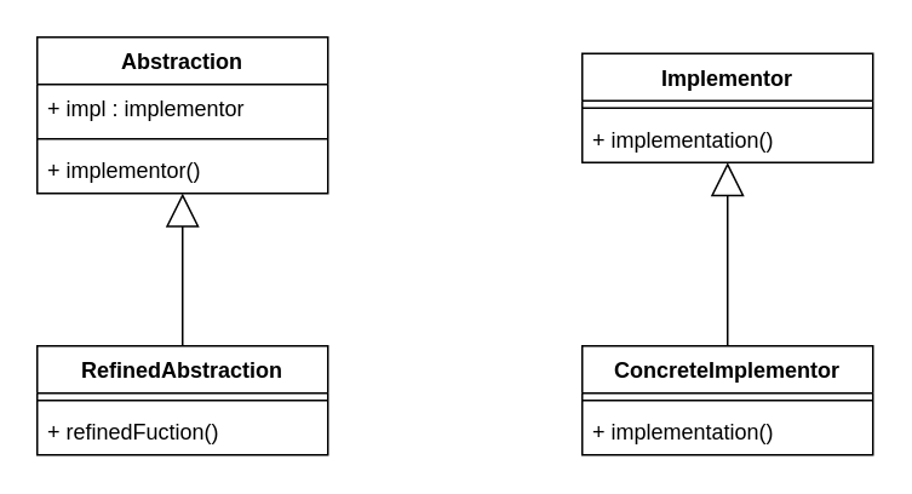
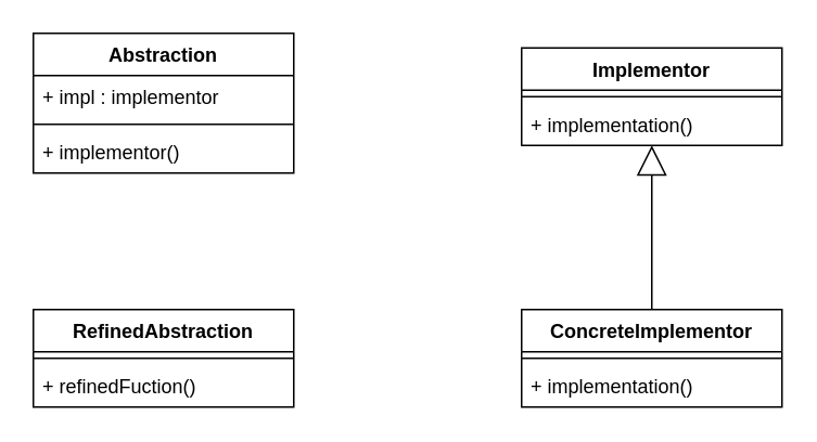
  <mxCell id="0" />
  <mxCell id="1" parent="0" />
  <mxCell id="2" value="Abstraction" style="swimlane;fontStyle=1;align=center;verticalAlign=top;childLayout=stackLayout;horizontal=1;startSize=26;horizontalStack=0;resizeParent=1;resizeParentMax=0;resizeLast=0;collapsible=1;marginBottom=0;" vertex="1" parent="1"><mxGeometry x="20" y="20" width="160" height="86" as="geometry" /></mxCell>
  <mxCell id="3" value="+ impl : implementor" style="text;strokeColor=none;fillColor=none;align=left;verticalAlign=top;spacingLeft=4;spacingRight=4;overflow=hidden;rotatable=0;points=[[0,0.5],[1,0.5]];portConstraint=eastwest;" vertex="1" parent="2"><mxGeometry y="26" width="160" height="26" as="geometry" /></mxCell>
  <mxCell id="4" value="" style="line;strokeWidth=1;fillColor=none;align=left;verticalAlign=middle;spacingTop=-1;spacingLeft=3;spacingRight=3;rotatable=0;labelPosition=right;points=[];portConstraint=eastwest;" vertex="1" parent="2"><mxGeometry y="52" width="160" height="8" as="geometry" /></mxCell>
  <mxCell id="5" value="+ implementor()" style="text;strokeColor=none;fillColor=none;align=left;verticalAlign=top;spacingLeft=4;spacingRight=4;overflow=hidden;rotatable=0;points=[[0,0.5],[1,0.5]];portConstraint=eastwest;" vertex="1" parent="2"><mxGeometry y="60" width="160" height="26" as="geometry" /></mxCell>
  <mxCell id="6" value="RefinedAbstraction" style="swimlane;fontStyle=1;align=center;verticalAlign=top;childLayout=stackLayout;horizontal=1;startSize=26;horizontalStack=0;resizeParent=1;resizeParentMax=0;resizeLast=0;collapsible=1;marginBottom=0;" vertex="1" parent="1"><mxGeometry x="20" y="190" width="160" height="60" as="geometry" /></mxCell>
  <mxCell id="7" value="" style="line;strokeWidth=1;fillColor=none;align=left;verticalAlign=middle;spacingTop=-1;spacingLeft=3;spacingRight=3;rotatable=0;labelPosition=right;points=[];portConstraint=eastwest;" vertex="1" parent="6"><mxGeometry y="26" width="160" height="8" as="geometry" /></mxCell>
  <mxCell id="8" value="+ refinedFuction()" style="text;strokeColor=none;fillColor=none;align=left;verticalAlign=top;spacingLeft=4;spacingRight=4;overflow=hidden;rotatable=0;points=[[0,0.5],[1,0.5]];portConstraint=eastwest;" vertex="1" parent="6"><mxGeometry y="34" width="160" height="26" as="geometry" /></mxCell>
  <mxCell id="9" value="Implementor" style="swimlane;fontStyle=1;align=center;verticalAlign=top;childLayout=stackLayout;horizontal=1;startSize=26;horizontalStack=0;resizeParent=1;resizeParentMax=0;resizeLast=0;collapsible=1;marginBottom=0;" vertex="1" parent="1"><mxGeometry x="320" y="29" width="160" height="60" as="geometry" /></mxCell>
  <mxCell id="10" value="" style="line;strokeWidth=1;fillColor=none;align=left;verticalAlign=middle;spacingTop=-1;spacingLeft=3;spacingRight=3;rotatable=0;labelPosition=right;points=[];portConstraint=eastwest;" vertex="1" parent="9"><mxGeometry y="26" width="160" height="8" as="geometry" /></mxCell>
  <mxCell id="11" value="+ implementation()" style="text;strokeColor=none;fillColor=none;align=left;verticalAlign=top;spacingLeft=4;spacingRight=4;overflow=hidden;rotatable=0;points=[[0,0.5],[1,0.5]];portConstraint=eastwest;" vertex="1" parent="9"><mxGeometry y="34" width="160" height="26" as="geometry" /></mxCell>
  <mxCell id="12" value="ConcreteImplementor" style="swimlane;fontStyle=1;align=center;verticalAlign=top;childLayout=stackLayout;horizontal=1;startSize=26;horizontalStack=0;resizeParent=1;resizeParentMax=0;resizeLast=0;collapsible=1;marginBottom=0;" vertex="1" parent="1"><mxGeometry x="320" y="190" width="160" height="60" as="geometry" /></mxCell>
  <mxCell id="13" value="" style="line;strokeWidth=1;fillColor=none;align=left;verticalAlign=middle;spacingTop=-1;spacingLeft=3;spacingRight=3;rotatable=0;labelPosition=right;points=[];portConstraint=eastwest;" vertex="1" parent="12"><mxGeometry y="26" width="160" height="8" as="geometry" /></mxCell>
  <mxCell id="14" value="+ implementation()" style="text;strokeColor=none;fillColor=none;align=left;verticalAlign=top;spacingLeft=4;spacingRight=4;overflow=hidden;rotatable=0;points=[[0,0.5],[1,0.5]];portConstraint=eastwest;" vertex="1" parent="12"><mxGeometry y="34" width="160" height="26" as="geometry" /></mxCell>
- <mxCell id="15" value="" style="endArrow=block;endSize=16;endFill=0;html=1;rounded=0;exitX=0.5;exitY=0;exitDx=0;exitDy=0;" edge="1" parent="1" source="6" target="5"><mxGeometry width="160" relative="1" as="geometry"><mxPoint x="200" y="280" as="sourcePoint" /><mxPoint x="360" y="280" as="targetPoint" /></mxGeometry></mxCell>
  <mxCell id="16" value="" style="endArrow=block;endSize=16;endFill=0;html=1;rounded=0;exitX=0.5;exitY=0;exitDx=0;exitDy=0;" edge="1" parent="1" source="12" target="11"><mxGeometry width="160" relative="1" as="geometry"><mxPoint x="110" y="200" as="sourcePoint" /><mxPoint x="110" y="116" as="targetPoint" /></mxGeometry></mxCell>
